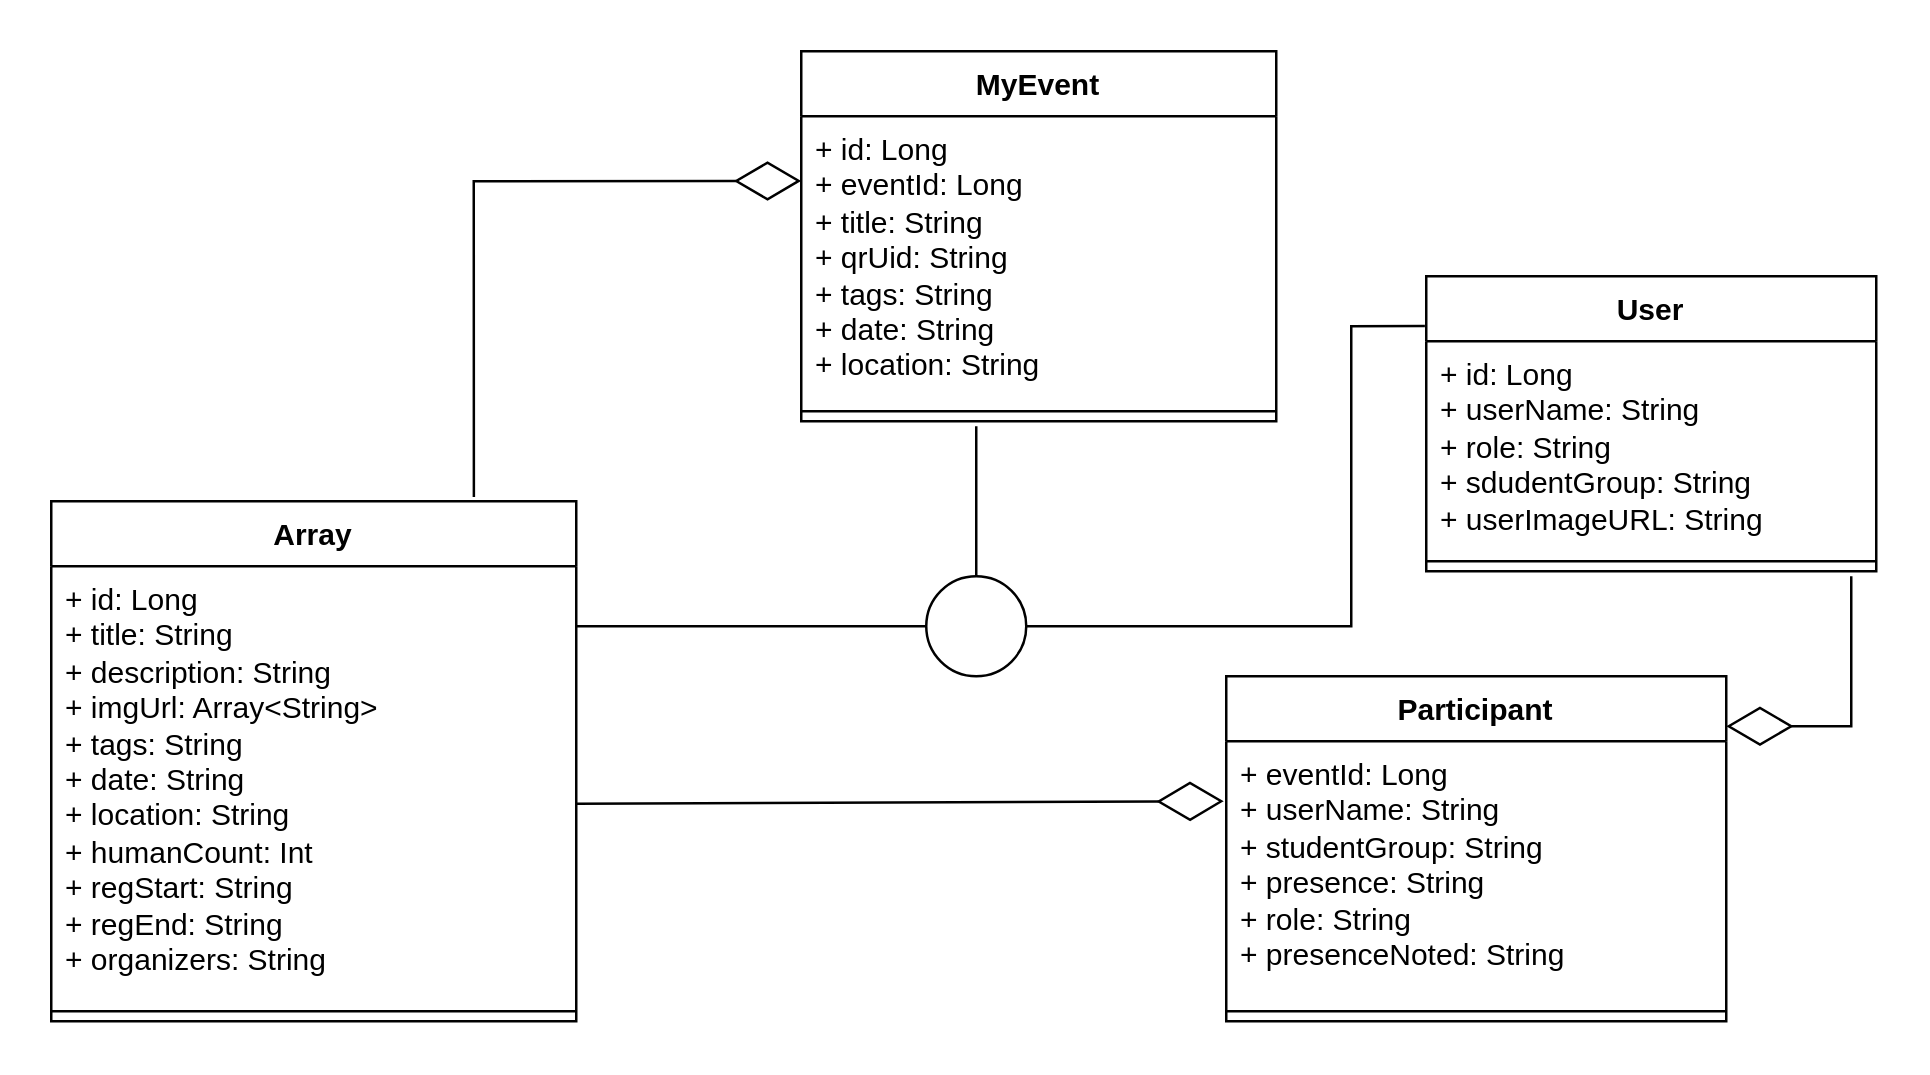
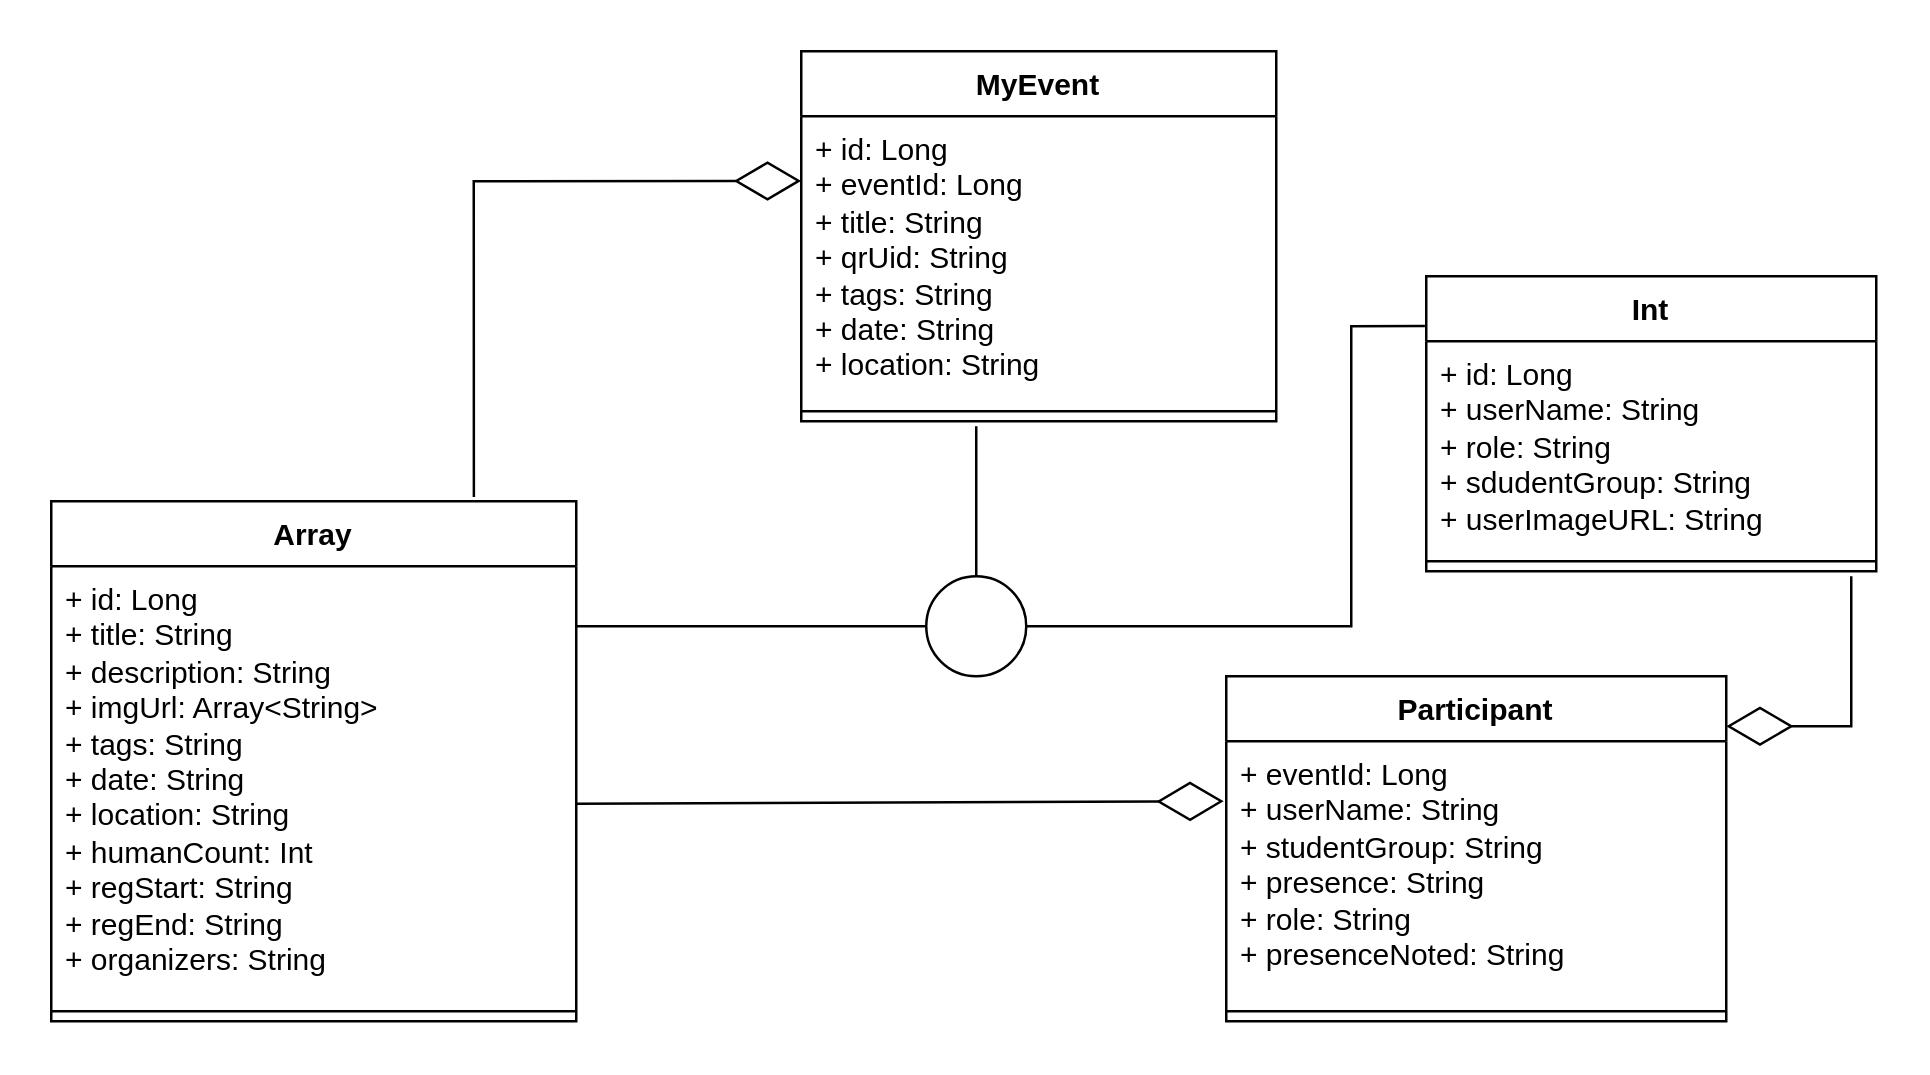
  <mxCell id="0" />
  <mxCell id="1" parent="0" />
  <mxCell id="2" value="Array" style="swimlane;fontStyle=1;align=center;verticalAlign=top;childLayout=stackLayout;horizontal=1;startSize=26;horizontalStack=0;resizeParent=1;resizeParentMax=0;resizeLast=0;collapsible=1;marginBottom=0;whiteSpace=wrap;html=1;" vertex="1" parent="1"><mxGeometry x="20" y="200" width="210" height="208" as="geometry" /></mxCell>
  <mxCell id="3" value="+ id: Long&lt;br&gt;+&amp;nbsp;title:&amp;nbsp;String&lt;br&gt;+&amp;nbsp;description: String&lt;br&gt;+&amp;nbsp;imgUrl: Array&amp;lt;String&amp;gt;&lt;br&gt;+&amp;nbsp;tags: String&lt;br&gt;+&amp;nbsp;date: String&lt;br&gt;+&amp;nbsp;location: String&lt;br&gt;+&amp;nbsp;humanCount: Int&lt;br&gt;+&amp;nbsp;regStart: String&lt;br&gt;+&amp;nbsp;regEnd: String&lt;br&gt;+&amp;nbsp;organizers: String" style="text;strokeColor=none;fillColor=none;align=left;verticalAlign=top;spacingLeft=4;spacingRight=4;overflow=hidden;rotatable=0;points=[[0,0.5],[1,0.5]];portConstraint=eastwest;whiteSpace=wrap;html=1;" vertex="1" parent="2"><mxGeometry y="26" width="210" height="174" as="geometry" /></mxCell>
  <mxCell id="4" value="" style="line;strokeWidth=1;fillColor=none;align=left;verticalAlign=middle;spacingTop=-1;spacingLeft=3;spacingRight=3;rotatable=0;labelPosition=right;points=[];portConstraint=eastwest;strokeColor=inherit;" vertex="1" parent="2"><mxGeometry y="200" width="210" height="8" as="geometry" /></mxCell>
  <mxCell id="5" value="MyEvent" style="swimlane;fontStyle=1;align=center;verticalAlign=top;childLayout=stackLayout;horizontal=1;startSize=26;horizontalStack=0;resizeParent=1;resizeParentMax=0;resizeLast=0;collapsible=1;marginBottom=0;whiteSpace=wrap;html=1;" vertex="1" parent="1"><mxGeometry x="320" width="190" height="148" as="geometry" y="20" /></mxCell>
  <mxCell id="6" value="+ id: Long&lt;br&gt;+&amp;nbsp;eventId: Long&lt;br&gt;+&amp;nbsp;title: String&lt;br&gt;+&amp;nbsp;qrUid: String&lt;br&gt;+&amp;nbsp;tags: String&lt;br&gt;+&amp;nbsp;date: String&lt;br&gt;+&amp;nbsp;location: String" style="text;strokeColor=none;fillColor=none;align=left;verticalAlign=top;spacingLeft=4;spacingRight=4;overflow=hidden;rotatable=0;points=[[0,0.5],[1,0.5]];portConstraint=eastwest;whiteSpace=wrap;html=1;" vertex="1" parent="5"><mxGeometry y="26" width="190" height="114" as="geometry" /></mxCell>
  <mxCell id="7" value="" style="line;strokeWidth=1;fillColor=none;align=left;verticalAlign=middle;spacingTop=-1;spacingLeft=3;spacingRight=3;rotatable=0;labelPosition=right;points=[];portConstraint=eastwest;strokeColor=inherit;" vertex="1" parent="5"><mxGeometry y="140" width="190" height="8" as="geometry" /></mxCell>
  <mxCell id="8" value="Participant" style="swimlane;fontStyle=1;align=center;verticalAlign=top;childLayout=stackLayout;horizontal=1;startSize=26;horizontalStack=0;resizeParent=1;resizeParentMax=0;resizeLast=0;collapsible=1;marginBottom=0;whiteSpace=wrap;html=1;" vertex="1" parent="1"><mxGeometry x="490" y="270" width="200" height="138" as="geometry" /></mxCell>
  <mxCell id="9" value="+ eventId: Long&lt;br&gt;+ userName: String&lt;br&gt;+&amp;nbsp;studentGroup: String&lt;br&gt;+&amp;nbsp;presence: String&lt;br&gt;+ role: String&lt;br&gt;+&amp;nbsp;presenceNoted: String" style="text;strokeColor=none;fillColor=none;align=left;verticalAlign=top;spacingLeft=4;spacingRight=4;overflow=hidden;rotatable=0;points=[[0,0.5],[1,0.5]];portConstraint=eastwest;whiteSpace=wrap;html=1;" vertex="1" parent="8"><mxGeometry y="26" width="200" height="104" as="geometry" /></mxCell>
  <mxCell id="10" value="" style="line;strokeWidth=1;fillColor=none;align=left;verticalAlign=middle;spacingTop=-1;spacingLeft=3;spacingRight=3;rotatable=0;labelPosition=right;points=[];portConstraint=eastwest;strokeColor=inherit;" vertex="1" parent="8"><mxGeometry y="130" width="200" height="8" as="geometry" /></mxCell>
- <mxCell id="11" value="User" style="swimlane;fontStyle=1;align=center;verticalAlign=top;childLayout=stackLayout;horizontal=1;startSize=26;horizontalStack=0;resizeParent=1;resizeParentMax=0;resizeLast=0;collapsible=1;marginBottom=0;whiteSpace=wrap;html=1;" vertex="1" parent="1"><mxGeometry x="570" y="110" width="180" height="118" as="geometry" /></mxCell>
+ <mxCell id="11" value="Int" style="swimlane;fontStyle=1;align=center;verticalAlign=top;childLayout=stackLayout;horizontal=1;startSize=26;horizontalStack=0;resizeParent=1;resizeParentMax=0;resizeLast=0;collapsible=1;marginBottom=0;whiteSpace=wrap;html=1;" vertex="1" parent="1"><mxGeometry x="570" y="110" width="180" height="118" as="geometry" /></mxCell>
  <mxCell id="12" value="+ id: Long&lt;br&gt;+&amp;nbsp;userName: String&lt;br&gt;+&amp;nbsp;role: String&lt;br&gt;+ sdudentGroup: String&lt;br&gt;+&amp;nbsp;userImageURL: String" style="text;strokeColor=none;fillColor=none;align=left;verticalAlign=top;spacingLeft=4;spacingRight=4;overflow=hidden;rotatable=0;points=[[0,0.5],[1,0.5]];portConstraint=eastwest;whiteSpace=wrap;html=1;" vertex="1" parent="11"><mxGeometry y="26" width="180" height="84" as="geometry" /></mxCell>
  <mxCell id="13" value="" style="line;strokeWidth=1;fillColor=none;align=left;verticalAlign=middle;spacingTop=-1;spacingLeft=3;spacingRight=3;rotatable=0;labelPosition=right;points=[];portConstraint=eastwest;strokeColor=inherit;" vertex="1" parent="11"><mxGeometry y="110" width="180" height="8" as="geometry" /></mxCell>
  <mxCell id="14" value="" style="endArrow=diamondThin;endFill=0;endSize=24;html=1;rounded=0;exitX=0.805;exitY=-0.008;exitDx=0;exitDy=0;exitPerimeter=0;entryX=0;entryY=0.227;entryDx=0;entryDy=0;entryPerimeter=0;" edge="1" parent="1" source="2" target="6"><mxGeometry width="160" relative="1" as="geometry"><mxPoint x="380" y="290" as="sourcePoint" /><mxPoint x="540" y="290" as="targetPoint" /><Array as="points"><mxPoint x="189" y="72" /></Array></mxGeometry></mxCell>
  <mxCell id="15" value="" style="endArrow=diamondThin;endFill=0;endSize=24;html=1;rounded=0;" edge="1" parent="1"><mxGeometry width="160" relative="1" as="geometry"><mxPoint x="740" y="230" as="sourcePoint" /><mxPoint x="690" y="290" as="targetPoint" /><Array as="points"><mxPoint x="740" y="290" /></Array></mxGeometry></mxCell>
  <mxCell id="16" value="" style="ellipse;whiteSpace=wrap;html=1;aspect=fixed;" vertex="1" parent="1"><mxGeometry x="370" y="230" width="40" height="40" as="geometry" /></mxCell>
  <mxCell id="17" value="" style="endArrow=none;html=1;rounded=0;exitX=0;exitY=0.5;exitDx=0;exitDy=0;entryX=1;entryY=0.138;entryDx=0;entryDy=0;entryPerimeter=0;" edge="1" parent="1" source="16" target="3"><mxGeometry width="50" height="50" relative="1" as="geometry"><mxPoint x="310" y="380" as="sourcePoint" /><mxPoint x="360" y="330" as="targetPoint" /></mxGeometry></mxCell>
  <mxCell id="18" value="" style="endArrow=none;html=1;rounded=0;entryX=0.5;entryY=0;entryDx=0;entryDy=0;" edge="1" parent="1" target="16"><mxGeometry width="50" height="50" relative="1" as="geometry"><mxPoint x="390" y="170" as="sourcePoint" /><mxPoint x="350" y="360" as="targetPoint" /></mxGeometry></mxCell>
  <mxCell id="19" value="" style="endArrow=none;html=1;rounded=0;exitX=1;exitY=0.5;exitDx=0;exitDy=0;entryX=-0.003;entryY=0.169;entryDx=0;entryDy=0;entryPerimeter=0;" edge="1" parent="1" source="16" target="11"><mxGeometry width="50" height="50" relative="1" as="geometry"><mxPoint x="350" y="390" as="sourcePoint" /><mxPoint x="400" y="340" as="targetPoint" /><Array as="points"><mxPoint x="540" y="250" /><mxPoint x="540" y="130" /></Array></mxGeometry></mxCell>
  <mxCell id="20" value="" style="endArrow=diamondThin;endFill=0;endSize=24;html=1;rounded=0;exitX=1.001;exitY=0.546;exitDx=0;exitDy=0;exitPerimeter=0;" edge="1" parent="1" source="3"><mxGeometry width="160" relative="1" as="geometry"><mxPoint x="261" y="320" as="sourcePoint" /><mxPoint x="489" y="320" as="targetPoint" /></mxGeometry></mxCell>
